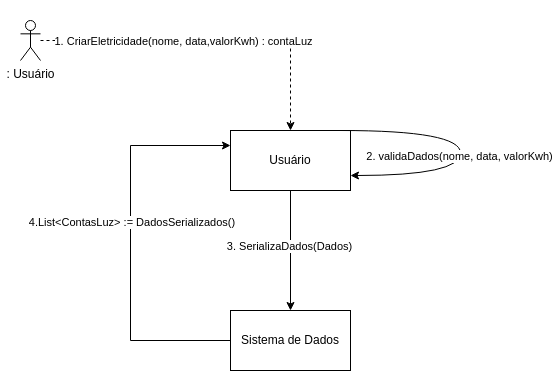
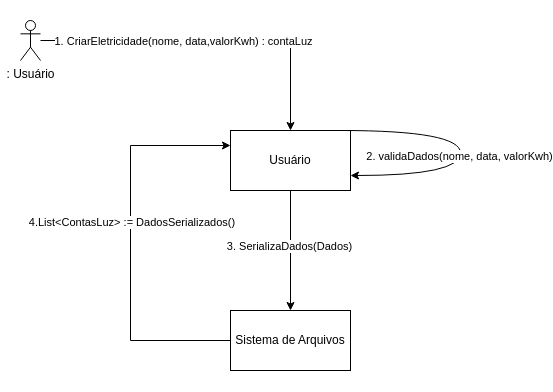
  <mxCell id="0" />
  <mxCell id="1" parent="0" />
- <mxCell id="2" style="edgeStyle=orthogonalEdgeStyle;rounded=0;orthogonalLoop=1;jettySize=auto;html=1;dashed=1;" edge="1" parent="1" source="4" target="7"><mxGeometry relative="1" as="geometry" /></mxCell>
+ <mxCell id="2" style="edgeStyle=orthogonalEdgeStyle;rounded=0;orthogonalLoop=1;jettySize=auto;html=1;" edge="1" parent="1" source="4" target="7"><mxGeometry relative="1" as="geometry" /></mxCell>
  <mxCell id="3" value="1. CriarEletricidade(nome, data,valorKwh) : contaLuz" style="edgeLabel;html=1;align=center;verticalAlign=middle;resizable=0;points=[];" vertex="1" connectable="0" parent="2"><mxGeometry x="-0.162" relative="1" as="geometry"><mxPoint as="offset" /></mxGeometry></mxCell>
  <mxCell id="4" value="&lt;div&gt;: Usuário&lt;/div&gt;" style="shape=umlActor;verticalLabelPosition=bottom;verticalAlign=top;html=1;outlineConnect=0;" vertex="1" parent="1"><mxGeometry x="20" y="20" width="20" height="40" as="geometry" /></mxCell>
  <mxCell id="5" style="edgeStyle=orthogonalEdgeStyle;rounded=0;orthogonalLoop=1;jettySize=auto;html=1;" edge="1" parent="1" source="7" target="10"><mxGeometry relative="1" as="geometry" /></mxCell>
  <mxCell id="6" value="3. SerializaDados(Dados)" style="edgeLabel;html=1;align=center;verticalAlign=middle;resizable=0;points=[];" vertex="1" connectable="0" parent="5"><mxGeometry x="-0.078" y="-2" relative="1" as="geometry"><mxPoint as="offset" /></mxGeometry></mxCell>
  <mxCell id="7" value="Usuário" style="rounded=0;whiteSpace=wrap;html=1;" vertex="1" parent="1"><mxGeometry x="230" y="130" width="120" height="60" as="geometry" /></mxCell>
  <mxCell id="8" style="edgeStyle=elbowEdgeStyle;rounded=0;orthogonalLoop=1;jettySize=auto;html=1;elbow=vertical;entryX=0;entryY=0.25;entryDx=0;entryDy=0;" edge="1" parent="1" source="10" target="7"><mxGeometry relative="1" as="geometry"><mxPoint x="30" y="190" as="targetPoint" /><Array as="points"><mxPoint x="130" y="340" /></Array></mxGeometry></mxCell>
  <mxCell id="9" value="4.List&amp;lt;ContasLuz&amp;gt; := DadosSerializados()&amp;nbsp;" style="edgeLabel;html=1;align=center;verticalAlign=middle;resizable=0;points=[];" vertex="1" connectable="0" parent="8"><mxGeometry x="0.107" y="-2" relative="1" as="geometry"><mxPoint as="offset" /></mxGeometry></mxCell>
- <mxCell id="10" value="Sistema de Dados" style="rounded=0;whiteSpace=wrap;html=1;" vertex="1" parent="1"><mxGeometry x="230" y="310" width="120" height="60" as="geometry" /></mxCell>
+ <mxCell id="10" value="Sistema de Arquivos" style="rounded=0;whiteSpace=wrap;html=1;" vertex="1" parent="1"><mxGeometry x="230" y="310" width="120" height="60" as="geometry" /></mxCell>
  <mxCell id="11" value="" style="endArrow=classic;html=1;rounded=0;edgeStyle=orthogonalEdgeStyle;curved=1;entryX=1;entryY=0.75;entryDx=0;entryDy=0;" edge="1" parent="1" target="7"><mxGeometry width="50" height="50" relative="1" as="geometry"><mxPoint x="340" y="130" as="sourcePoint" /><mxPoint x="450" y="130" as="targetPoint" /><Array as="points"><mxPoint x="460" y="130" /><mxPoint x="460" y="175" /></Array></mxGeometry></mxCell>
  <mxCell id="12" value="2. validaDados(nome, data, valorKwh)" style="edgeLabel;html=1;align=center;verticalAlign=middle;resizable=0;points=[];" vertex="1" connectable="0" parent="11"><mxGeometry x="0.058" y="-2" relative="1" as="geometry"><mxPoint as="offset" /></mxGeometry></mxCell>
